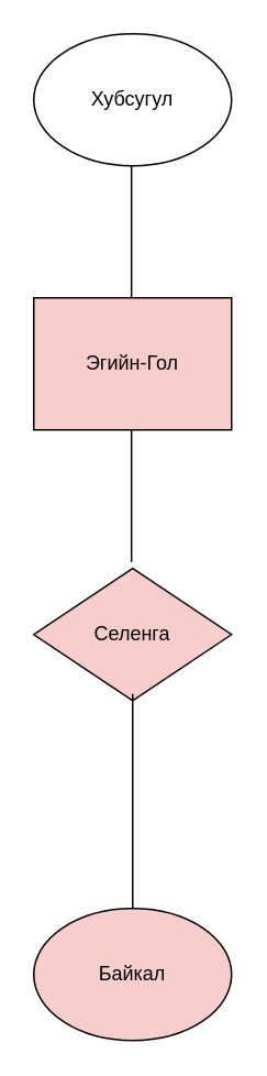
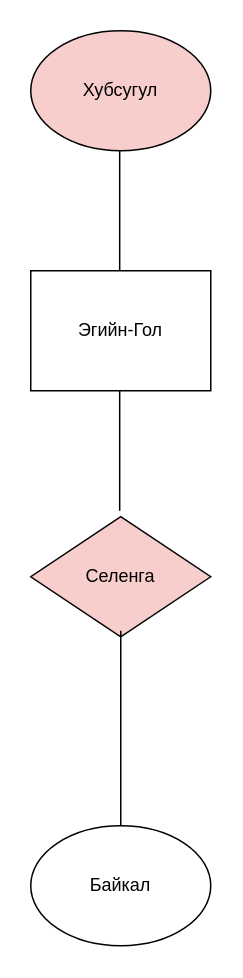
  <mxCell id="0" />
  <mxCell id="1" parent="0" />
- <mxCell id="2" value="Хубсугул" style="ellipse;whiteSpace=wrap;html=1;" vertex="1" parent="1"><mxGeometry x="20" y="20" width="120" height="80" as="geometry" /></mxCell>
- <mxCell id="3" value="Эгийн-Гол" style="rounded=0;whiteSpace=wrap;html=1;fillColor=#f8cecc;" vertex="1" parent="1"><mxGeometry x="20" y="180" width="120" height="80" as="geometry" /></mxCell>
+ <mxCell id="2" value="Хубсугул" style="ellipse;whiteSpace=wrap;html=1;fillColor=#f8cecc;" vertex="1" parent="1"><mxGeometry x="20" y="20" width="120" height="80" as="geometry" /></mxCell>
+ <mxCell id="3" value="Эгийн-Гол" style="rounded=0;whiteSpace=wrap;html=1;" vertex="1" parent="1"><mxGeometry x="20" y="180" width="120" height="80" as="geometry" /></mxCell>
  <mxCell id="4" value="" style="endArrow=none;html=1;rounded=0;" edge="1" parent="1"><mxGeometry width="50" height="50" relative="1" as="geometry"><mxPoint x="79.29" y="180" as="sourcePoint" /><mxPoint x="79.29" y="100" as="targetPoint" /></mxGeometry></mxCell>
  <mxCell id="5" value="Селенга" style="rhombus;whiteSpace=wrap;html=1;direction=south;fillColor=#f8cecc;" vertex="1" parent="1"><mxGeometry x="20" y="344" width="120" height="80" as="geometry" /></mxCell>
  <mxCell id="6" value="" style="endArrow=none;html=1;rounded=0;" edge="1" parent="1"><mxGeometry width="50" height="50" relative="1" as="geometry"><mxPoint x="79.29" y="340" as="sourcePoint" /><mxPoint x="79.29" y="260" as="targetPoint" /></mxGeometry></mxCell>
  <mxCell id="7" value="" style="endArrow=none;html=1;rounded=0;" edge="1" parent="1"><mxGeometry width="50" height="50" relative="1" as="geometry"><mxPoint x="80" y="550" as="sourcePoint" /><mxPoint x="80" y="420" as="targetPoint" /></mxGeometry></mxCell>
- <mxCell id="8" value="Байкал" style="ellipse;whiteSpace=wrap;html=1;fillColor=#f8cecc;" vertex="1" parent="1"><mxGeometry x="20" y="550" width="120" height="80" as="geometry" /></mxCell>
+ <mxCell id="8" value="Байкал" style="ellipse;whiteSpace=wrap;html=1;" vertex="1" parent="1"><mxGeometry x="20" y="550" width="120" height="80" as="geometry" /></mxCell>
